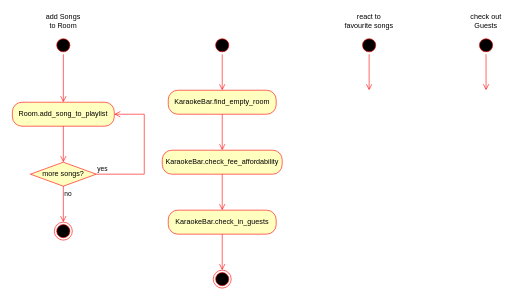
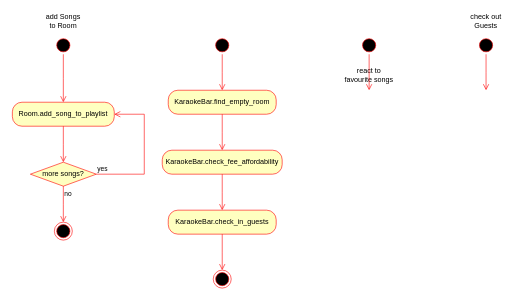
  <mxCell id="0" />
  <mxCell id="1" parent="0" />
  <mxCell id="2" value="" style="ellipse;html=1;shape=startState;fillColor=#000000;strokeColor=#ff0000;" vertex="1" parent="1"><mxGeometry x="90" y="60" width="30" height="30" as="geometry" /></mxCell>
  <mxCell id="3" value="" style="edgeStyle=orthogonalEdgeStyle;html=1;verticalAlign=bottom;endArrow=open;endSize=8;strokeColor=#ff0000;rounded=0;" edge="1" source="2" parent="1"><mxGeometry relative="1" as="geometry"><mxPoint x="105" y="170" as="targetPoint" /></mxGeometry></mxCell>
  <mxCell id="4" value="add Songs to Room" style="text;html=1;strokeColor=none;fillColor=none;align=center;verticalAlign=middle;whiteSpace=wrap;rounded=0;" vertex="1" parent="1"><mxGeometry x="75" y="20" width="60" height="30" as="geometry" /></mxCell>
  <mxCell id="5" value="check out Guests" style="text;html=1;strokeColor=none;fillColor=none;align=center;verticalAlign=middle;whiteSpace=wrap;rounded=0;" vertex="1" parent="1"><mxGeometry x="780" y="20" width="60" height="30" as="geometry" /></mxCell>
- <mxCell id="6" value="react to favourite songs" style="text;html=1;strokeColor=none;fillColor=none;align=center;verticalAlign=middle;whiteSpace=wrap;rounded=0;" vertex="1" parent="1"><mxGeometry x="570" y="20" width="90" height="30" as="geometry" /></mxCell>
+ <mxCell id="6" value="react to favourite songs" style="text;html=1;strokeColor=none;fillColor=none;align=center;verticalAlign=middle;whiteSpace=wrap;rounded=0;" vertex="1" parent="1"><mxGeometry x="570" y="110" width="90" height="30" as="geometry" /></mxCell>
  <mxCell id="7" value="" style="ellipse;html=1;shape=startState;fillColor=#000000;strokeColor=#ff0000;" vertex="1" parent="1"><mxGeometry x="355" y="60" width="30" height="30" as="geometry" /></mxCell>
  <mxCell id="8" value="" style="edgeStyle=orthogonalEdgeStyle;html=1;verticalAlign=bottom;endArrow=open;endSize=8;strokeColor=#ff0000;rounded=0;" edge="1" source="7" parent="1"><mxGeometry relative="1" as="geometry"><mxPoint x="370" y="150" as="targetPoint" /></mxGeometry></mxCell>
  <mxCell id="9" value="" style="ellipse;html=1;shape=startState;fillColor=#000000;strokeColor=#ff0000;" vertex="1" parent="1"><mxGeometry x="600" y="60" width="30" height="30" as="geometry" /></mxCell>
  <mxCell id="10" value="" style="edgeStyle=orthogonalEdgeStyle;html=1;verticalAlign=bottom;endArrow=open;endSize=8;strokeColor=#ff0000;rounded=0;" edge="1" source="9" parent="1"><mxGeometry relative="1" as="geometry"><mxPoint x="615" y="150" as="targetPoint" /></mxGeometry></mxCell>
  <mxCell id="11" value="" style="ellipse;html=1;shape=startState;fillColor=#000000;strokeColor=#ff0000;" vertex="1" parent="1"><mxGeometry x="795" y="60" width="30" height="30" as="geometry" /></mxCell>
  <mxCell id="12" value="" style="edgeStyle=orthogonalEdgeStyle;html=1;verticalAlign=bottom;endArrow=open;endSize=8;strokeColor=#ff0000;rounded=0;" edge="1" source="11" parent="1"><mxGeometry relative="1" as="geometry"><mxPoint x="810" y="150" as="targetPoint" /></mxGeometry></mxCell>
  <mxCell id="13" value="Room.add_song_to_playlist" style="rounded=1;whiteSpace=wrap;html=1;arcSize=40;fontColor=#000000;fillColor=#ffffc0;strokeColor=#ff0000;" vertex="1" parent="1"><mxGeometry x="20" y="170" width="170" height="40" as="geometry" /></mxCell>
  <mxCell id="14" value="" style="edgeStyle=orthogonalEdgeStyle;html=1;verticalAlign=bottom;endArrow=open;endSize=8;strokeColor=#ff0000;rounded=0;" edge="1" source="13" parent="1"><mxGeometry relative="1" as="geometry"><mxPoint x="105" y="270" as="targetPoint" /></mxGeometry></mxCell>
  <mxCell id="15" value="more songs?" style="rhombus;whiteSpace=wrap;html=1;fillColor=#ffffc0;strokeColor=#ff0000;" vertex="1" parent="1"><mxGeometry x="50" y="270" width="110" height="40" as="geometry" /></mxCell>
  <mxCell id="16" value="yes" style="edgeStyle=orthogonalEdgeStyle;html=1;align=left;verticalAlign=bottom;endArrow=open;endSize=8;strokeColor=#ff0000;rounded=0;entryX=1;entryY=0.5;entryDx=0;entryDy=0;" edge="1" source="15" parent="1" target="13"><mxGeometry x="-1" relative="1" as="geometry"><mxPoint x="245" y="190" as="targetPoint" /><Array as="points"><mxPoint x="240" y="290" /><mxPoint x="240" y="190" /></Array></mxGeometry></mxCell>
  <mxCell id="17" value="no" style="edgeStyle=orthogonalEdgeStyle;html=1;align=left;verticalAlign=top;endArrow=open;endSize=8;strokeColor=#ff0000;rounded=0;" edge="1" source="15" parent="1"><mxGeometry x="-1" relative="1" as="geometry"><mxPoint x="105" y="370" as="targetPoint" /></mxGeometry></mxCell>
  <mxCell id="18" value="" style="ellipse;html=1;shape=endState;fillColor=#000000;strokeColor=#ff0000;" vertex="1" parent="1"><mxGeometry x="90" y="370" width="30" height="30" as="geometry" /></mxCell>
  <mxCell id="19" value="KaraokeBar.find_empty_room" style="rounded=1;whiteSpace=wrap;html=1;arcSize=40;fontColor=#000000;fillColor=#ffffc0;strokeColor=#ff0000;" vertex="1" parent="1"><mxGeometry x="280" y="150" width="180" height="40" as="geometry" /></mxCell>
  <mxCell id="20" value="" style="edgeStyle=orthogonalEdgeStyle;html=1;verticalAlign=bottom;endArrow=open;endSize=8;strokeColor=#ff0000;rounded=0;" edge="1" source="19" parent="1"><mxGeometry relative="1" as="geometry"><mxPoint x="370" y="250" as="targetPoint" /></mxGeometry></mxCell>
  <mxCell id="21" value="KaraokeBar.check_fee_affordability" style="rounded=1;whiteSpace=wrap;html=1;arcSize=40;fontColor=#000000;fillColor=#ffffc0;strokeColor=#ff0000;" vertex="1" parent="1"><mxGeometry x="270" y="250" width="200" height="40" as="geometry" /></mxCell>
  <mxCell id="22" value="" style="edgeStyle=orthogonalEdgeStyle;html=1;verticalAlign=bottom;endArrow=open;endSize=8;strokeColor=#ff0000;rounded=0;" edge="1" source="21" parent="1"><mxGeometry relative="1" as="geometry"><mxPoint x="370" y="350" as="targetPoint" /></mxGeometry></mxCell>
  <mxCell id="23" value="KaraokeBar.check_in_guests" style="rounded=1;whiteSpace=wrap;html=1;arcSize=40;fontColor=#000000;fillColor=#ffffc0;strokeColor=#ff0000;" vertex="1" parent="1"><mxGeometry x="280" y="350" width="180" height="40" as="geometry" /></mxCell>
  <mxCell id="24" value="" style="edgeStyle=orthogonalEdgeStyle;html=1;verticalAlign=bottom;endArrow=open;endSize=8;strokeColor=#ff0000;rounded=0;" edge="1" source="23" parent="1"><mxGeometry relative="1" as="geometry"><mxPoint x="370" y="450" as="targetPoint" /></mxGeometry></mxCell>
  <mxCell id="25" value="" style="ellipse;html=1;shape=endState;fillColor=#000000;strokeColor=#ff0000;" vertex="1" parent="1"><mxGeometry x="355" y="450" width="30" height="30" as="geometry" /></mxCell>
